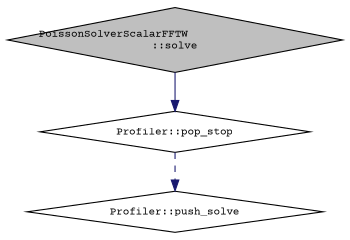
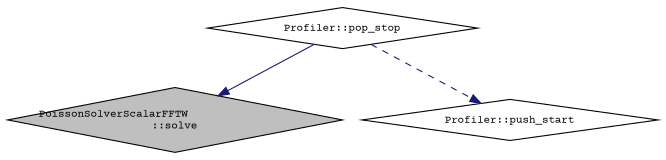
  digraph {
    fontname="Courier Prime"
    rankdir=TB
    node [color=black fillcolor=white fontname="Courier Prime" fontsize=10 shape=diamond style=filled]
    edge [color=midnightblue fontname="Courier Prime" fontsize=10 labelfontname=Helvetica labelfontsize=10]
    n1 [fillcolor=grey75 fontcolor=black height=0.2 label="PoissonSolverScalarFFTW\l::solve" width=0.4]
    n2 [height=0.2 label="Profiler::pop_stop" width=0.4]
-   n3 [height=0.2 label="Profiler::push_solve" width=0.4]
-   n1 -> n2 [style=solid]
+   n3 [height=0.2 label="Profiler::push_start" width=0.4]
+   n2 -> n1 [style=solid]
    n2 -> n3 [style=dashed]
  }
